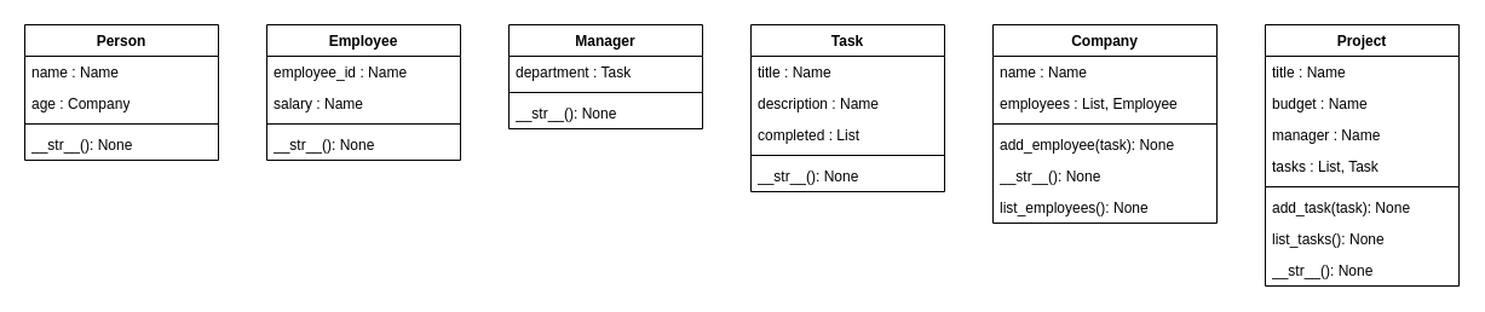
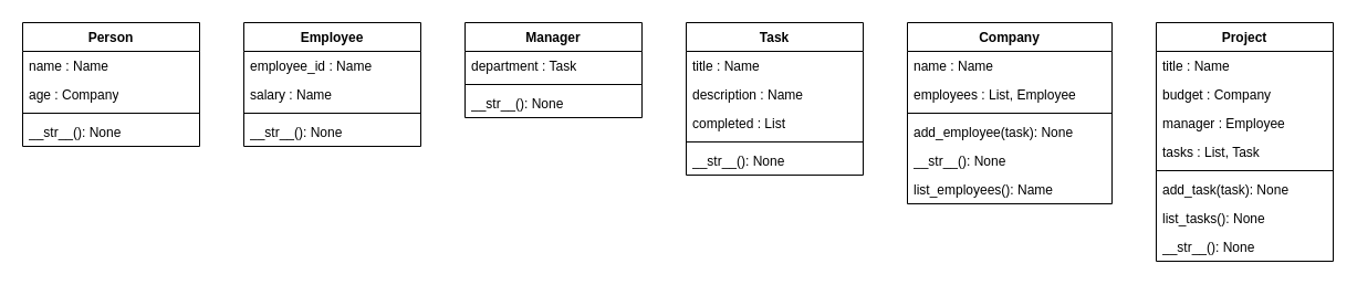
  <mxCell id="0" />
  <mxCell id="1" parent="0" />
  <mxCell id="2" value="Person" style="swimlane;fontStyle=1;align=center;verticalAlign=top;childLayout=stackLayout;horizontal=1;startSize=26;horizontalStack=0;resizeParent=1;resizeParentMax=0;resizeLast=0;collapsible=1;marginBottom=0;whiteSpace=wrap;html=1;" vertex="1" parent="1"><mxGeometry x="20" y="20" width="160" height="112" as="geometry" /></mxCell>
  <mxCell id="3" value="name : Name" style="text;strokeColor=none;fillColor=none;align=left;verticalAlign=top;spacingLeft=4;spacingRight=4;overflow=hidden;rotatable=0;points=[[0,0.5],[1,0.5]];portConstraint=eastwest;whiteSpace=wrap;html=1;" vertex="1" parent="2"><mxGeometry y="26" width="160" height="26" as="geometry" /></mxCell>
  <mxCell id="4" value="age : Company" style="text;strokeColor=none;fillColor=none;align=left;verticalAlign=top;spacingLeft=4;spacingRight=4;overflow=hidden;rotatable=0;points=[[0,0.5],[1,0.5]];portConstraint=eastwest;whiteSpace=wrap;html=1;" vertex="1" parent="2"><mxGeometry y="52" width="160" height="26" as="geometry" /></mxCell>
  <mxCell id="5" style="line;strokeColor=#000000;strokeWidth=1;" vertex="1" parent="2"><mxGeometry y="78" width="160" height="8" as="geometry" /></mxCell>
  <mxCell id="6" value="__str__(): None" style="text;strokeColor=none;fillColor=none;align=left;verticalAlign=top;spacingLeft=4;spacingRight=4;overflow=hidden;rotatable=0;points=[[0,0.5],[1,0.5]];portConstraint=eastwest;whiteSpace=wrap;html=1;" vertex="1" parent="2"><mxGeometry y="86" width="160" height="26" as="geometry" /></mxCell>
  <mxCell id="7" value="Employee" style="swimlane;fontStyle=1;align=center;verticalAlign=top;childLayout=stackLayout;horizontal=1;startSize=26;horizontalStack=0;resizeParent=1;resizeParentMax=0;resizeLast=0;collapsible=1;marginBottom=0;whiteSpace=wrap;html=1;" vertex="1" parent="1"><mxGeometry x="220" y="20" width="160" height="112" as="geometry" /></mxCell>
  <mxCell id="8" value="employee_id : Name" style="text;strokeColor=none;fillColor=none;align=left;verticalAlign=top;spacingLeft=4;spacingRight=4;overflow=hidden;rotatable=0;points=[[0,0.5],[1,0.5]];portConstraint=eastwest;whiteSpace=wrap;html=1;" vertex="1" parent="7"><mxGeometry y="26" width="160" height="26" as="geometry" /></mxCell>
  <mxCell id="9" value="salary : Name" style="text;strokeColor=none;fillColor=none;align=left;verticalAlign=top;spacingLeft=4;spacingRight=4;overflow=hidden;rotatable=0;points=[[0,0.5],[1,0.5]];portConstraint=eastwest;whiteSpace=wrap;html=1;" vertex="1" parent="7"><mxGeometry y="52" width="160" height="26" as="geometry" /></mxCell>
  <mxCell id="10" style="line;strokeColor=#000000;strokeWidth=1;" vertex="1" parent="7"><mxGeometry y="78" width="160" height="8" as="geometry" /></mxCell>
  <mxCell id="11" value="__str__(): None" style="text;strokeColor=none;fillColor=none;align=left;verticalAlign=top;spacingLeft=4;spacingRight=4;overflow=hidden;rotatable=0;points=[[0,0.5],[1,0.5]];portConstraint=eastwest;whiteSpace=wrap;html=1;" vertex="1" parent="7"><mxGeometry y="86" width="160" height="26" as="geometry" /></mxCell>
  <mxCell id="12" value="Manager" style="swimlane;fontStyle=1;align=center;verticalAlign=top;childLayout=stackLayout;horizontal=1;startSize=26;horizontalStack=0;resizeParent=1;resizeParentMax=0;resizeLast=0;collapsible=1;marginBottom=0;whiteSpace=wrap;html=1;" vertex="1" parent="1"><mxGeometry x="420" y="20" width="160" height="86" as="geometry" /></mxCell>
  <mxCell id="13" value="department : Task" style="text;strokeColor=none;fillColor=none;align=left;verticalAlign=top;spacingLeft=4;spacingRight=4;overflow=hidden;rotatable=0;points=[[0,0.5],[1,0.5]];portConstraint=eastwest;whiteSpace=wrap;html=1;" vertex="1" parent="12"><mxGeometry y="26" width="160" height="26" as="geometry" /></mxCell>
  <mxCell id="14" style="line;strokeColor=#000000;strokeWidth=1;" vertex="1" parent="12"><mxGeometry y="52" width="160" height="8" as="geometry" /></mxCell>
  <mxCell id="15" value="__str__(): None" style="text;strokeColor=none;fillColor=none;align=left;verticalAlign=top;spacingLeft=4;spacingRight=4;overflow=hidden;rotatable=0;points=[[0,0.5],[1,0.5]];portConstraint=eastwest;whiteSpace=wrap;html=1;" vertex="1" parent="12"><mxGeometry y="60" width="160" height="26" as="geometry" /></mxCell>
  <mxCell id="16" value="Task" style="swimlane;fontStyle=1;align=center;verticalAlign=top;childLayout=stackLayout;horizontal=1;startSize=26;horizontalStack=0;resizeParent=1;resizeParentMax=0;resizeLast=0;collapsible=1;marginBottom=0;whiteSpace=wrap;html=1;" vertex="1" parent="1"><mxGeometry x="620" y="20" width="160" height="138" as="geometry" /></mxCell>
  <mxCell id="17" value="title : Name" style="text;strokeColor=none;fillColor=none;align=left;verticalAlign=top;spacingLeft=4;spacingRight=4;overflow=hidden;rotatable=0;points=[[0,0.5],[1,0.5]];portConstraint=eastwest;whiteSpace=wrap;html=1;" vertex="1" parent="16"><mxGeometry y="26" width="160" height="26" as="geometry" /></mxCell>
  <mxCell id="18" value="description : Name" style="text;strokeColor=none;fillColor=none;align=left;verticalAlign=top;spacingLeft=4;spacingRight=4;overflow=hidden;rotatable=0;points=[[0,0.5],[1,0.5]];portConstraint=eastwest;whiteSpace=wrap;html=1;" vertex="1" parent="16"><mxGeometry y="52" width="160" height="26" as="geometry" /></mxCell>
  <mxCell id="19" value="completed : List" style="text;strokeColor=none;fillColor=none;align=left;verticalAlign=top;spacingLeft=4;spacingRight=4;overflow=hidden;rotatable=0;points=[[0,0.5],[1,0.5]];portConstraint=eastwest;whiteSpace=wrap;html=1;" vertex="1" parent="16"><mxGeometry y="78" width="160" height="26" as="geometry" /></mxCell>
  <mxCell id="20" style="line;strokeColor=#000000;strokeWidth=1;" vertex="1" parent="16"><mxGeometry y="104" width="160" height="8" as="geometry" /></mxCell>
  <mxCell id="21" value="__str__(): None" style="text;strokeColor=none;fillColor=none;align=left;verticalAlign=top;spacingLeft=4;spacingRight=4;overflow=hidden;rotatable=0;points=[[0,0.5],[1,0.5]];portConstraint=eastwest;whiteSpace=wrap;html=1;" vertex="1" parent="16"><mxGeometry y="112" width="160" height="26" as="geometry" /></mxCell>
  <mxCell id="22" value="Company" style="swimlane;fontStyle=1;align=center;verticalAlign=top;childLayout=stackLayout;horizontal=1;startSize=26;horizontalStack=0;resizeParent=1;resizeParentMax=0;resizeLast=0;collapsible=1;marginBottom=0;whiteSpace=wrap;html=1;" vertex="1" parent="1"><mxGeometry x="820" y="20" width="185" height="164" as="geometry" /></mxCell>
  <mxCell id="23" value="name : Name" style="text;strokeColor=none;fillColor=none;align=left;verticalAlign=top;spacingLeft=4;spacingRight=4;overflow=hidden;rotatable=0;points=[[0,0.5],[1,0.5]];portConstraint=eastwest;whiteSpace=wrap;html=1;" vertex="1" parent="22"><mxGeometry y="26" width="185" height="26" as="geometry" /></mxCell>
  <mxCell id="24" value="employees : List, Employee" style="text;strokeColor=none;fillColor=none;align=left;verticalAlign=top;spacingLeft=4;spacingRight=4;overflow=hidden;rotatable=0;points=[[0,0.5],[1,0.5]];portConstraint=eastwest;whiteSpace=wrap;html=1;" vertex="1" parent="22"><mxGeometry y="52" width="185" height="26" as="geometry" /></mxCell>
  <mxCell id="25" style="line;strokeColor=#000000;strokeWidth=1;" vertex="1" parent="22"><mxGeometry y="78" width="185" height="8" as="geometry" /></mxCell>
  <mxCell id="26" value="add_employee(task): None" style="text;strokeColor=none;fillColor=none;align=left;verticalAlign=top;spacingLeft=4;spacingRight=4;overflow=hidden;rotatable=0;points=[[0,0.5],[1,0.5]];portConstraint=eastwest;whiteSpace=wrap;html=1;" vertex="1" parent="22"><mxGeometry y="86" width="185" height="26" as="geometry" /></mxCell>
  <mxCell id="27" value="__str__(): None" style="text;strokeColor=none;fillColor=none;align=left;verticalAlign=top;spacingLeft=4;spacingRight=4;overflow=hidden;rotatable=0;points=[[0,0.5],[1,0.5]];portConstraint=eastwest;whiteSpace=wrap;html=1;" vertex="1" parent="22"><mxGeometry y="112" width="185" height="26" as="geometry" /></mxCell>
- <mxCell id="28" value="list_employees(): None" style="text;strokeColor=none;fillColor=none;align=left;verticalAlign=top;spacingLeft=4;spacingRight=4;overflow=hidden;rotatable=0;points=[[0,0.5],[1,0.5]];portConstraint=eastwest;whiteSpace=wrap;html=1;" vertex="1" parent="22"><mxGeometry y="138" width="185" height="26" as="geometry" /></mxCell>
+ <mxCell id="28" value="list_employees(): Name" style="text;strokeColor=none;fillColor=none;align=left;verticalAlign=top;spacingLeft=4;spacingRight=4;overflow=hidden;rotatable=0;points=[[0,0.5],[1,0.5]];portConstraint=eastwest;whiteSpace=wrap;html=1;" vertex="1" parent="22"><mxGeometry y="138" width="185" height="26" as="geometry" /></mxCell>
  <mxCell id="29" value="Project" style="swimlane;fontStyle=1;align=center;verticalAlign=top;childLayout=stackLayout;horizontal=1;startSize=26;horizontalStack=0;resizeParent=1;resizeParentMax=0;resizeLast=0;collapsible=1;marginBottom=0;whiteSpace=wrap;html=1;" vertex="1" parent="1"><mxGeometry x="1045" y="20" width="160" height="216" as="geometry" /></mxCell>
  <mxCell id="30" value="title : Name" style="text;strokeColor=none;fillColor=none;align=left;verticalAlign=top;spacingLeft=4;spacingRight=4;overflow=hidden;rotatable=0;points=[[0,0.5],[1,0.5]];portConstraint=eastwest;whiteSpace=wrap;html=1;" vertex="1" parent="29"><mxGeometry y="26" width="160" height="26" as="geometry" /></mxCell>
- <mxCell id="31" value="budget : Name" style="text;strokeColor=none;fillColor=none;align=left;verticalAlign=top;spacingLeft=4;spacingRight=4;overflow=hidden;rotatable=0;points=[[0,0.5],[1,0.5]];portConstraint=eastwest;whiteSpace=wrap;html=1;" vertex="1" parent="29"><mxGeometry y="52" width="160" height="26" as="geometry" /></mxCell>
- <mxCell id="32" value="manager : Name" style="text;strokeColor=none;fillColor=none;align=left;verticalAlign=top;spacingLeft=4;spacingRight=4;overflow=hidden;rotatable=0;points=[[0,0.5],[1,0.5]];portConstraint=eastwest;whiteSpace=wrap;html=1;" vertex="1" parent="29"><mxGeometry y="78" width="160" height="26" as="geometry" /></mxCell>
+ <mxCell id="31" value="budget : Company" style="text;strokeColor=none;fillColor=none;align=left;verticalAlign=top;spacingLeft=4;spacingRight=4;overflow=hidden;rotatable=0;points=[[0,0.5],[1,0.5]];portConstraint=eastwest;whiteSpace=wrap;html=1;" vertex="1" parent="29"><mxGeometry y="52" width="160" height="26" as="geometry" /></mxCell>
+ <mxCell id="32" value="manager : Employee" style="text;strokeColor=none;fillColor=none;align=left;verticalAlign=top;spacingLeft=4;spacingRight=4;overflow=hidden;rotatable=0;points=[[0,0.5],[1,0.5]];portConstraint=eastwest;whiteSpace=wrap;html=1;" vertex="1" parent="29"><mxGeometry y="78" width="160" height="26" as="geometry" /></mxCell>
  <mxCell id="33" value="tasks : List, Task" style="text;strokeColor=none;fillColor=none;align=left;verticalAlign=top;spacingLeft=4;spacingRight=4;overflow=hidden;rotatable=0;points=[[0,0.5],[1,0.5]];portConstraint=eastwest;whiteSpace=wrap;html=1;" vertex="1" parent="29"><mxGeometry y="104" width="160" height="26" as="geometry" /></mxCell>
  <mxCell id="34" style="line;strokeColor=#000000;strokeWidth=1;" vertex="1" parent="29"><mxGeometry y="130" width="160" height="8" as="geometry" /></mxCell>
  <mxCell id="35" value="add_task(task): None" style="text;strokeColor=none;fillColor=none;align=left;verticalAlign=top;spacingLeft=4;spacingRight=4;overflow=hidden;rotatable=0;points=[[0,0.5],[1,0.5]];portConstraint=eastwest;whiteSpace=wrap;html=1;" vertex="1" parent="29"><mxGeometry y="138" width="160" height="26" as="geometry" /></mxCell>
  <mxCell id="36" value="list_tasks(): None" style="text;strokeColor=none;fillColor=none;align=left;verticalAlign=top;spacingLeft=4;spacingRight=4;overflow=hidden;rotatable=0;points=[[0,0.5],[1,0.5]];portConstraint=eastwest;whiteSpace=wrap;html=1;" vertex="1" parent="29"><mxGeometry y="164" width="160" height="26" as="geometry" /></mxCell>
  <mxCell id="37" value="__str__(): None" style="text;strokeColor=none;fillColor=none;align=left;verticalAlign=top;spacingLeft=4;spacingRight=4;overflow=hidden;rotatable=0;points=[[0,0.5],[1,0.5]];portConstraint=eastwest;whiteSpace=wrap;html=1;" vertex="1" parent="29"><mxGeometry y="190" width="160" height="26" as="geometry" /></mxCell>
